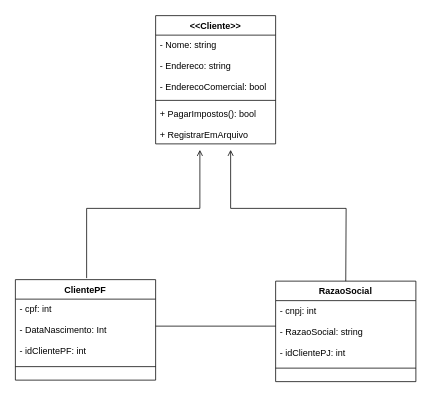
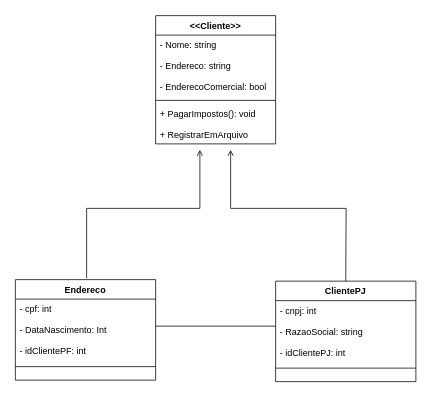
  <mxCell id="0" />
  <mxCell id="1" parent="0" />
  <mxCell id="2" value="&lt;&lt;Cliente&gt;&gt;" style="swimlane;fontStyle=1;align=center;verticalAlign=top;childLayout=stackLayout;horizontal=1;startSize=26;horizontalStack=0;resizeParent=1;resizeParentMax=0;resizeLast=0;collapsible=1;marginBottom=0;hachureGap=4;" parent="1" vertex="1"><mxGeometry x="207" y="20" width="160" height="171" as="geometry" /></mxCell>
  <mxCell id="3" value="- Nome: string &#10;&#10;- Endereco: string &#10;&#10;- EnderecoComercial: bool " style="text;strokeColor=none;fillColor=none;align=left;verticalAlign=top;spacingLeft=4;spacingRight=4;overflow=hidden;rotatable=0;points=[[0,0.5],[1,0.5]];portConstraint=eastwest;hachureGap=4;" parent="2" vertex="1"><mxGeometry y="26" width="160" height="83" as="geometry" /></mxCell>
  <mxCell id="4" value="" style="line;strokeWidth=1;fillColor=none;align=left;verticalAlign=middle;spacingTop=-1;spacingLeft=3;spacingRight=3;rotatable=0;labelPosition=right;points=[];portConstraint=eastwest;hachureGap=4;" parent="2" vertex="1"><mxGeometry y="109" width="160" height="8" as="geometry" /></mxCell>
- <mxCell id="5" value="+ PagarImpostos(): bool&#10;&#10;+ RegistrarEmArquivo&#10;" style="text;strokeColor=none;fillColor=none;align=left;verticalAlign=top;spacingLeft=4;spacingRight=4;overflow=hidden;rotatable=0;points=[[0,0.5],[1,0.5]];portConstraint=eastwest;hachureGap=4;" parent="2" vertex="1"><mxGeometry y="117" width="160" height="54" as="geometry" /></mxCell>
- <mxCell id="6" value="ClientePF" style="swimlane;fontStyle=1;align=center;verticalAlign=top;childLayout=stackLayout;horizontal=1;startSize=26;horizontalStack=0;resizeParent=1;resizeParentMax=0;resizeLast=0;collapsible=1;marginBottom=0;hachureGap=4;" parent="1" vertex="1"><mxGeometry x="20" y="372" width="187" height="134" as="geometry" /></mxCell>
+ <mxCell id="5" value="+ PagarImpostos(): void&#10;&#10;+ RegistrarEmArquivo&#10;" style="text;strokeColor=none;fillColor=none;align=left;verticalAlign=top;spacingLeft=4;spacingRight=4;overflow=hidden;rotatable=0;points=[[0,0.5],[1,0.5]];portConstraint=eastwest;hachureGap=4;" parent="2" vertex="1"><mxGeometry y="117" width="160" height="54" as="geometry" /></mxCell>
+ <mxCell id="6" value="Endereco" style="swimlane;fontStyle=1;align=center;verticalAlign=top;childLayout=stackLayout;horizontal=1;startSize=26;horizontalStack=0;resizeParent=1;resizeParentMax=0;resizeLast=0;collapsible=1;marginBottom=0;hachureGap=4;" parent="1" vertex="1"><mxGeometry x="20" y="372" width="187" height="134" as="geometry" /></mxCell>
  <mxCell id="7" value="- cpf: int&#10;&#10;- DataNascimento: Int&#10;&#10;- idClientePF: int&#10;" style="text;strokeColor=none;fillColor=none;align=left;verticalAlign=top;spacingLeft=4;spacingRight=4;overflow=hidden;rotatable=0;points=[[0,0.5],[1,0.5]];portConstraint=eastwest;hachureGap=4;" parent="6" vertex="1"><mxGeometry y="26" width="187" height="72" as="geometry" /></mxCell>
  <mxCell id="8" value="" style="line;strokeWidth=1;fillColor=none;align=left;verticalAlign=middle;spacingTop=-1;spacingLeft=3;spacingRight=3;rotatable=0;labelPosition=right;points=[];portConstraint=eastwest;hachureGap=4;" parent="6" vertex="1"><mxGeometry y="98" width="187" height="36" as="geometry" /></mxCell>
- <mxCell id="9" value="RazaoSocial" style="swimlane;fontStyle=1;align=center;verticalAlign=top;childLayout=stackLayout;horizontal=1;startSize=26;horizontalStack=0;resizeParent=1;resizeParentMax=0;resizeLast=0;collapsible=1;marginBottom=0;hachureGap=4;" parent="1" vertex="1"><mxGeometry x="367" y="374" width="187" height="134" as="geometry" /></mxCell>
+ <mxCell id="9" value="ClientePJ" style="swimlane;fontStyle=1;align=center;verticalAlign=top;childLayout=stackLayout;horizontal=1;startSize=26;horizontalStack=0;resizeParent=1;resizeParentMax=0;resizeLast=0;collapsible=1;marginBottom=0;hachureGap=4;" parent="1" vertex="1"><mxGeometry x="367" y="374" width="187" height="134" as="geometry" /></mxCell>
  <mxCell id="10" value="- cnpj: int &#10;&#10;- RazaoSocial: string&#10;&#10;- idClientePJ: int&#10;" style="text;strokeColor=none;fillColor=none;align=left;verticalAlign=top;spacingLeft=4;spacingRight=4;overflow=hidden;rotatable=0;points=[[0,0.5],[1,0.5]];portConstraint=eastwest;hachureGap=4;" parent="9" vertex="1"><mxGeometry y="26" width="187" height="72" as="geometry" /></mxCell>
  <mxCell id="11" value="" style="line;strokeWidth=1;fillColor=none;align=left;verticalAlign=middle;spacingTop=-1;spacingLeft=3;spacingRight=3;rotatable=0;labelPosition=right;points=[];portConstraint=eastwest;hachureGap=4;" parent="9" vertex="1"><mxGeometry y="98" width="187" height="36" as="geometry" /></mxCell>
  <mxCell id="12" value="" style="edgeStyle=none;orthogonalLoop=1;jettySize=auto;html=1;rounded=0;endArrow=open;sourcePerimeterSpacing=8;targetPerimeterSpacing=8;endWidth=18;" parent="1" edge="1"><mxGeometry width="120" relative="1" as="geometry"><mxPoint x="115" y="370" as="sourcePoint" /><mxPoint x="266" y="199" as="targetPoint" /><Array as="points"><mxPoint x="115" y="277" /><mxPoint x="266" y="277" /></Array></mxGeometry></mxCell>
  <mxCell id="13" value="" style="edgeStyle=none;orthogonalLoop=1;jettySize=auto;html=1;rounded=0;endArrow=open;sourcePerimeterSpacing=8;targetPerimeterSpacing=8;endWidth=18;exitX=0.5;exitY=0;exitDx=0;exitDy=0;" parent="1" source="9" edge="1"><mxGeometry width="120" relative="1" as="geometry"><mxPoint x="156" y="370" as="sourcePoint" /><mxPoint x="307" y="199" as="targetPoint" /><Array as="points"><mxPoint x="461" y="277" /><mxPoint x="307" y="277" /></Array></mxGeometry></mxCell>
  <mxCell id="14" value="" style="endArrow=none;html=1;rounded=0;exitX=1;exitY=0.5;exitDx=0;exitDy=0;" edge="1" parent="1" source="7"><mxGeometry width="50" height="50" relative="1" as="geometry"><mxPoint x="262" y="558" as="sourcePoint" /><mxPoint x="367" y="434" as="targetPoint" /></mxGeometry></mxCell>
